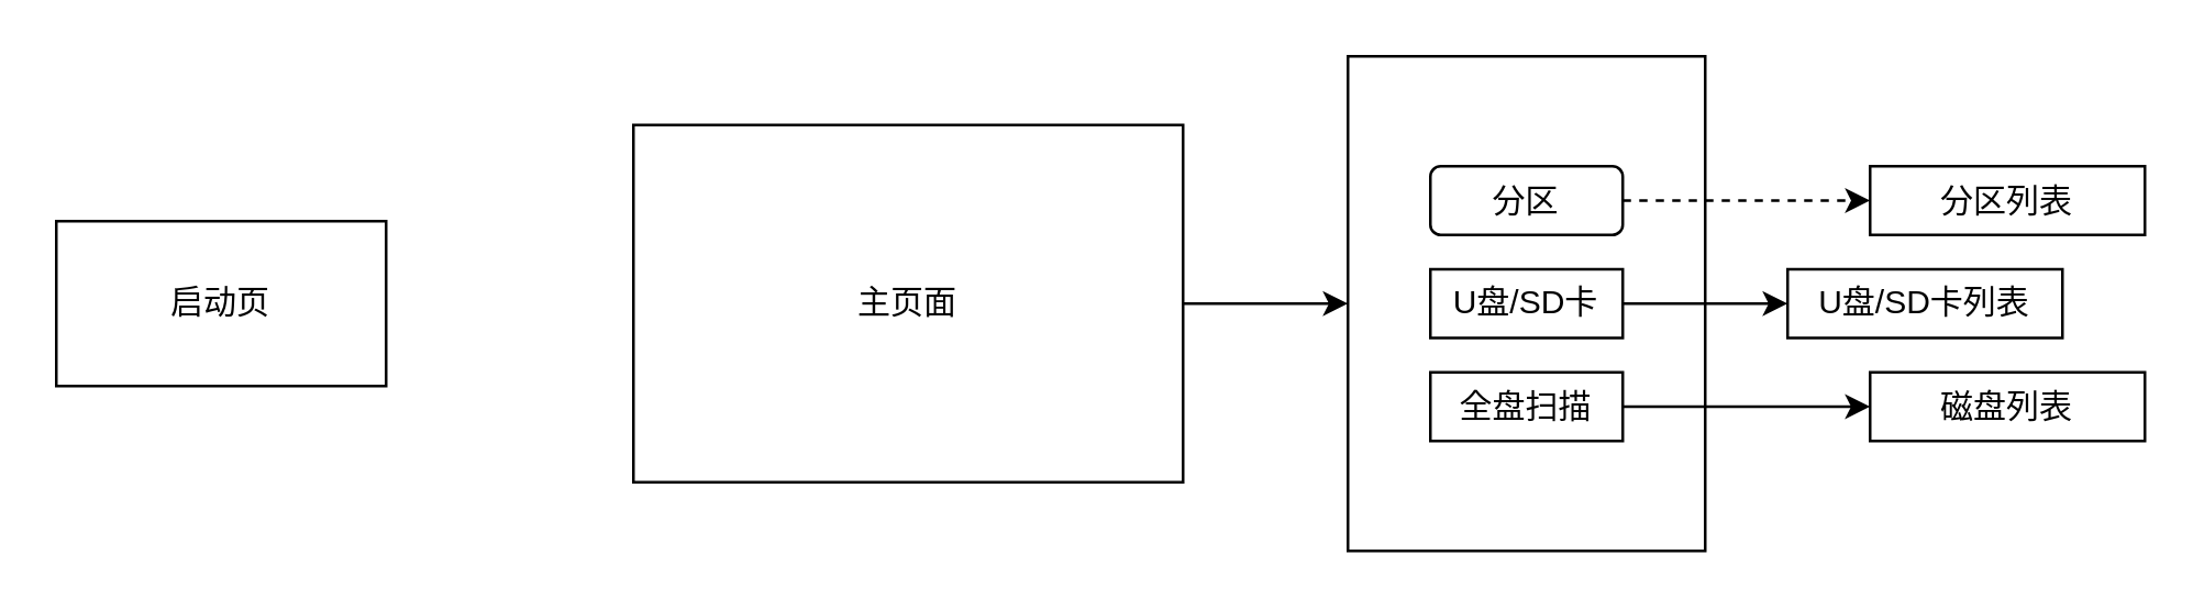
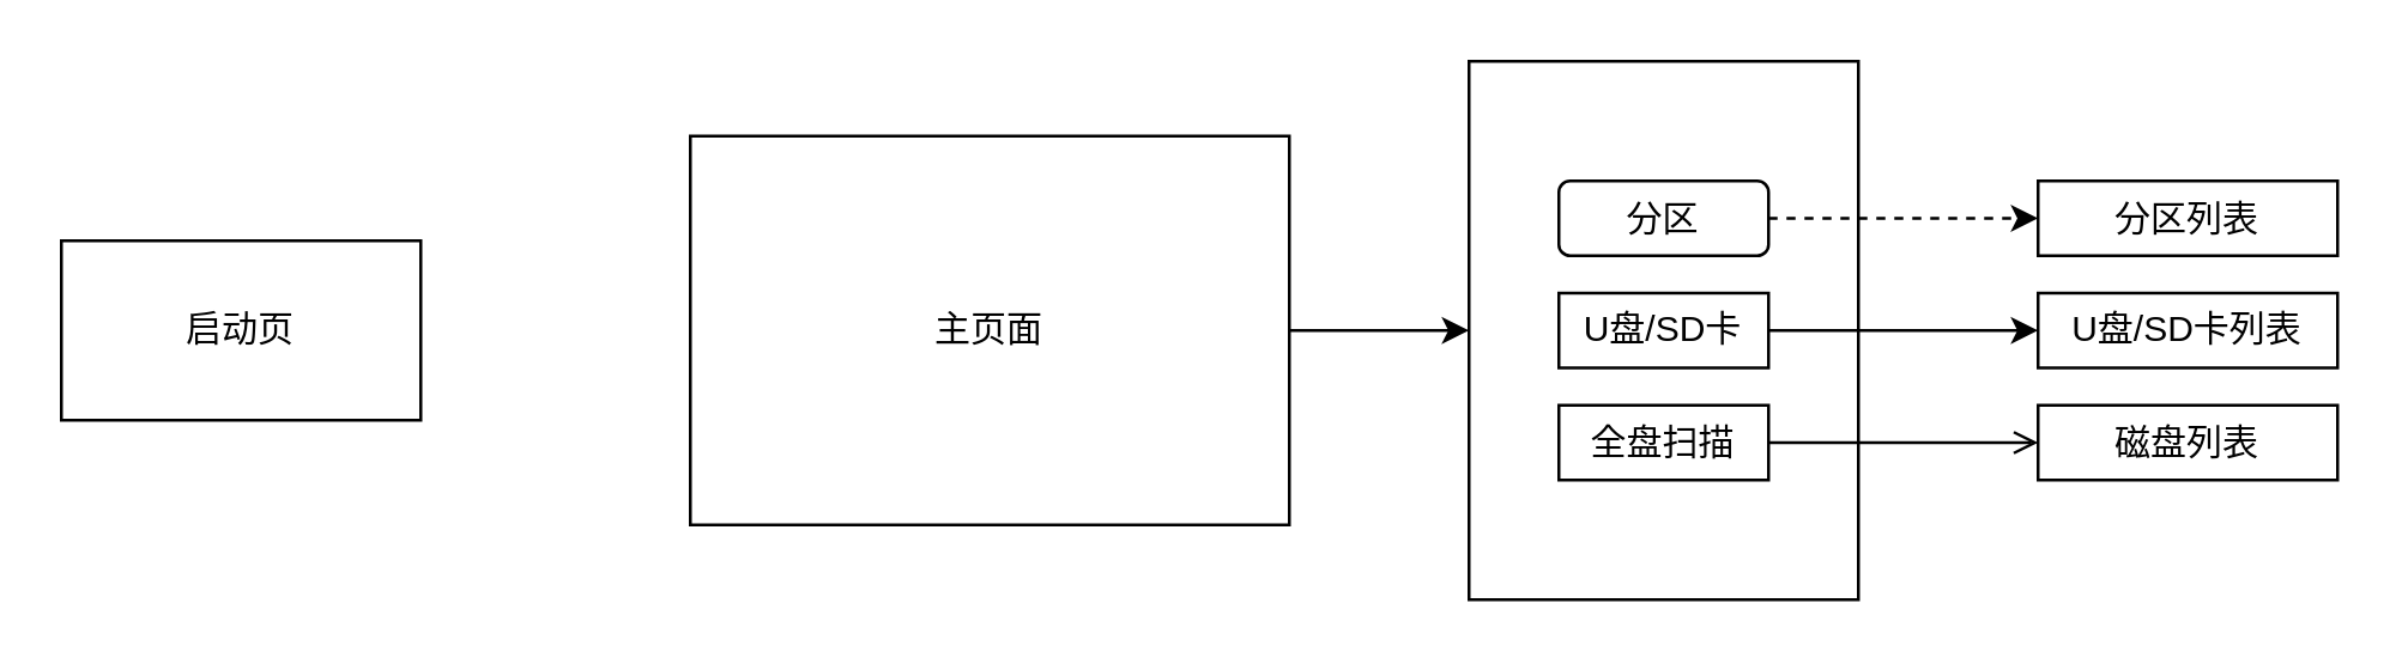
  <mxCell id="0" />
  <mxCell id="1" parent="0" />
  <mxCell id="2" value="" style="rounded=0;whiteSpace=wrap;html=1;" vertex="1" parent="1"><mxGeometry x="490" y="20" width="130" height="180" as="geometry" /></mxCell>
  <mxCell id="3" value="启动页" style="rounded=0;whiteSpace=wrap;html=1;" parent="1" vertex="1"><mxGeometry x="20" y="80" width="120" height="60" as="geometry" /></mxCell>
  <mxCell id="4" style="edgeStyle=orthogonalEdgeStyle;rounded=0;orthogonalLoop=1;jettySize=auto;html=1;exitX=1;exitY=0.5;exitDx=0;exitDy=0;entryX=0;entryY=0.5;entryDx=0;entryDy=0;" edge="1" parent="1" source="5" target="2"><mxGeometry relative="1" as="geometry" /></mxCell>
  <mxCell id="5" value="主页面" style="rounded=0;whiteSpace=wrap;html=1;" vertex="1" parent="1"><mxGeometry x="230" y="45" width="200" height="130" as="geometry" /></mxCell>
  <mxCell id="6" style="edgeStyle=orthogonalEdgeStyle;rounded=0;orthogonalLoop=1;jettySize=auto;html=1;entryX=0;entryY=0.5;entryDx=0;entryDy=0;dashed=1;" edge="1" parent="1" source="7" target="12"><mxGeometry relative="1" as="geometry" /></mxCell>
  <mxCell id="7" value="分区" style="whiteSpace=wrap;html=1;rounded=1;" vertex="1" parent="1"><mxGeometry x="520" y="60" width="70" height="25" as="geometry" /></mxCell>
  <mxCell id="8" style="edgeStyle=orthogonalEdgeStyle;rounded=0;orthogonalLoop=1;jettySize=auto;html=1;entryX=0;entryY=0.5;entryDx=0;entryDy=0;" edge="1" parent="1" source="9" target="13"><mxGeometry relative="1" as="geometry" /></mxCell>
  <mxCell id="9" value="U盘/SD卡" style="rounded=0;whiteSpace=wrap;html=1;" vertex="1" parent="1"><mxGeometry x="520" y="97.5" width="70" height="25" as="geometry" /></mxCell>
- <mxCell id="10" value="" style="edgeStyle=orthogonalEdgeStyle;rounded=0;orthogonalLoop=1;jettySize=auto;html=1;" edge="1" parent="1" source="11" target="14"><mxGeometry relative="1" as="geometry" /></mxCell>
+ <mxCell id="10" value="" style="edgeStyle=orthogonalEdgeStyle;rounded=0;orthogonalLoop=1;jettySize=auto;html=1;endArrow=open;" edge="1" parent="1" source="11" target="14"><mxGeometry relative="1" as="geometry" /></mxCell>
  <mxCell id="11" value="全盘扫描" style="rounded=0;whiteSpace=wrap;html=1;" vertex="1" parent="1"><mxGeometry x="520" y="135" width="70" height="25" as="geometry" /></mxCell>
  <mxCell id="12" value="分区列表" style="rounded=0;whiteSpace=wrap;html=1;" vertex="1" parent="1"><mxGeometry x="680" y="60" width="100" height="25" as="geometry" /></mxCell>
- <mxCell id="13" value="U盘/SD卡列表" style="rounded=0;whiteSpace=wrap;html=1;" vertex="1" parent="1"><mxGeometry x="650" y="97.5" width="100" height="25" as="geometry" /></mxCell>
+ <mxCell id="13" value="U盘/SD卡列表" style="rounded=0;whiteSpace=wrap;html=1;" vertex="1" parent="1"><mxGeometry x="680" y="97.5" width="100" height="25" as="geometry" /></mxCell>
  <mxCell id="14" value="磁盘列表" style="rounded=0;whiteSpace=wrap;html=1;" vertex="1" parent="1"><mxGeometry x="680" y="135" width="100" height="25" as="geometry" /></mxCell>
